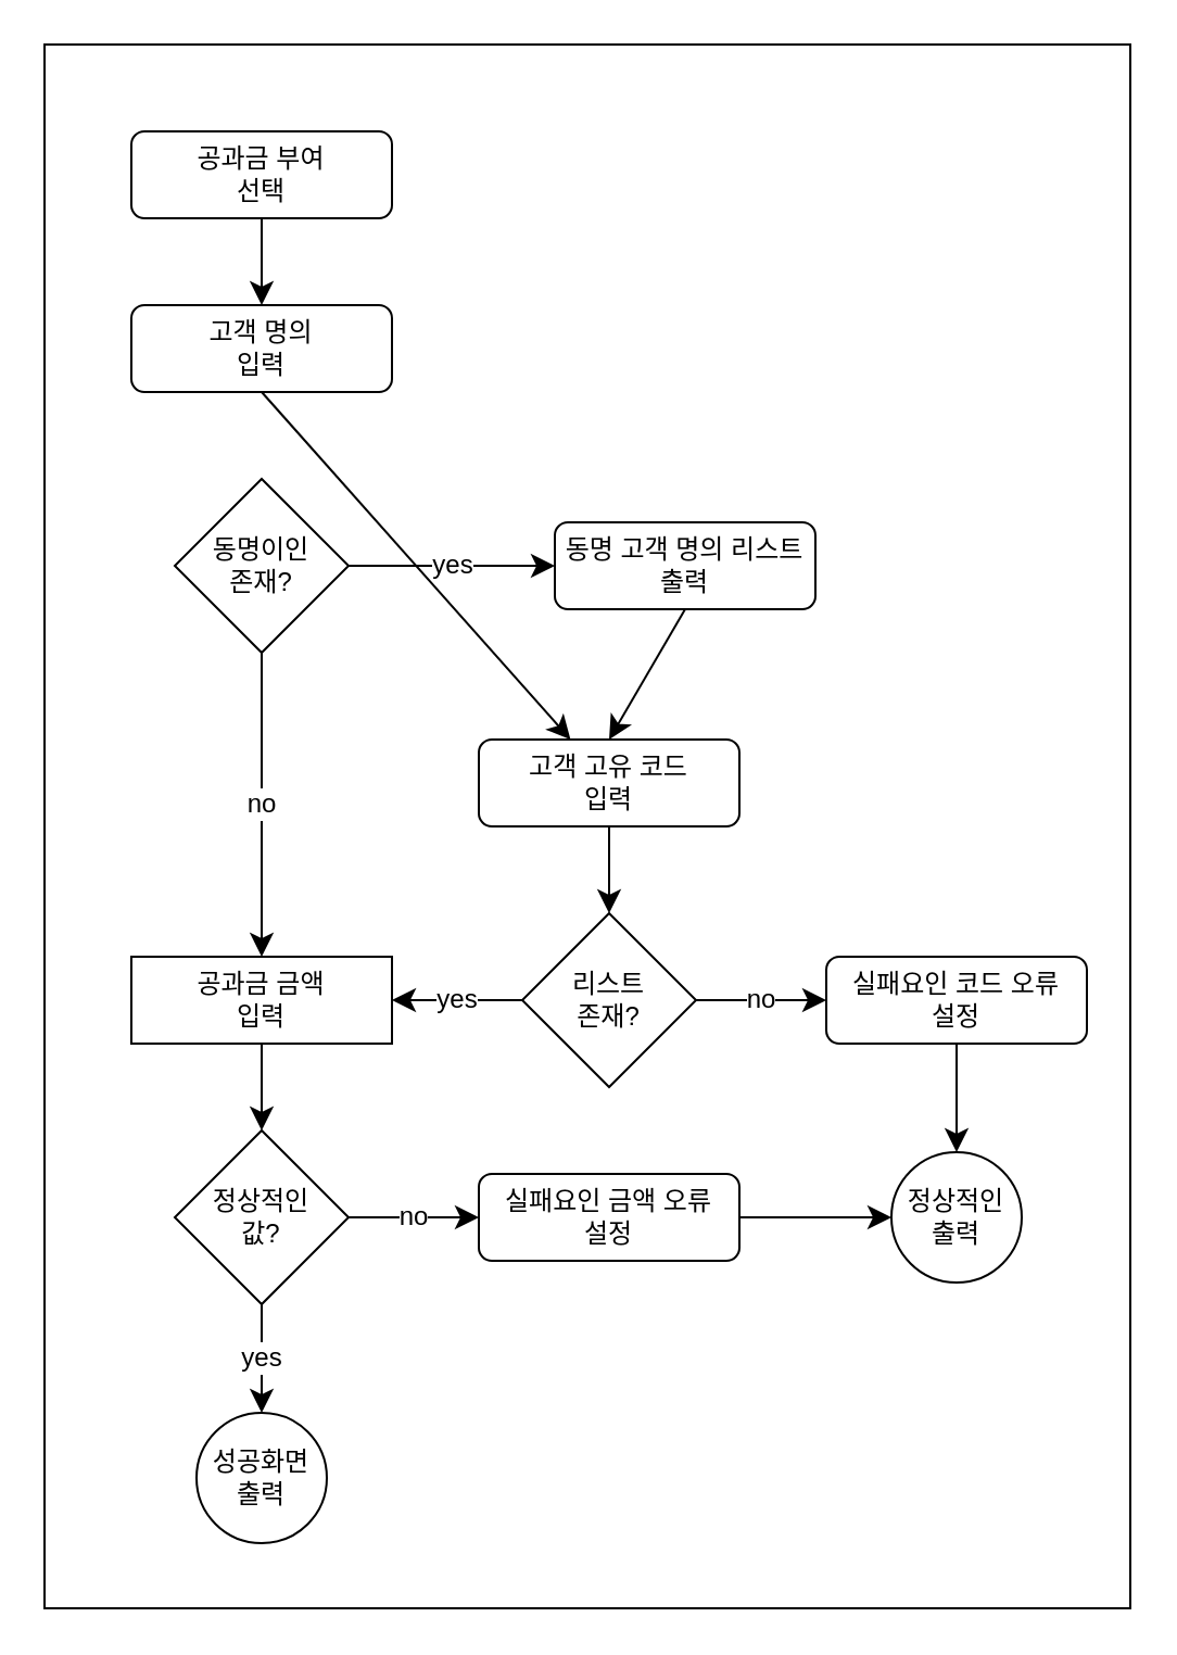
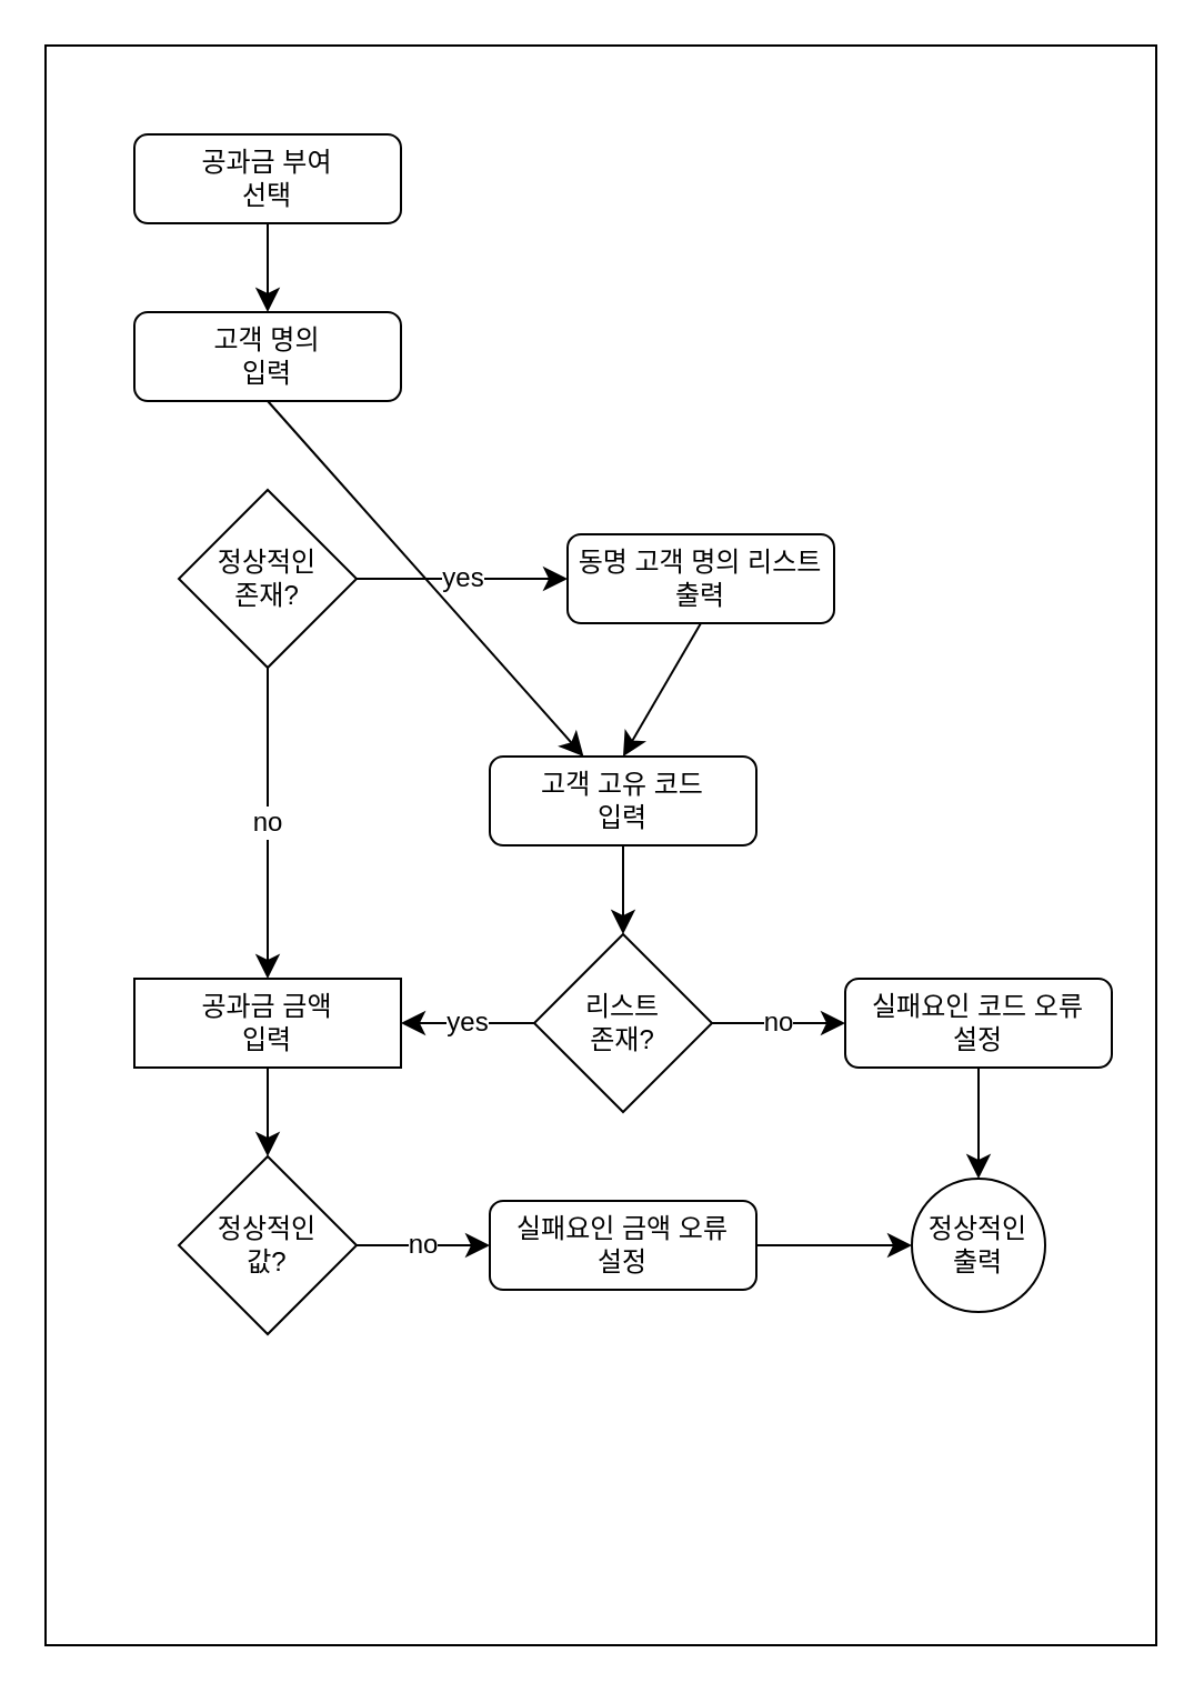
  <mxCell id="0" />
  <mxCell id="1" parent="0" />
  <mxCell id="2" value="" style="rounded=0;whiteSpace=wrap;html=1;fontSize=16;" vertex="1" parent="1"><mxGeometry width="500" height="720" as="geometry" x="20" y="20" /></mxCell>
  <mxCell id="3" style="edgeStyle=none;curved=1;rounded=0;orthogonalLoop=1;jettySize=auto;html=1;exitX=0.5;exitY=1;exitDx=0;exitDy=0;entryX=0.5;entryY=0;entryDx=0;entryDy=0;fontSize=12;startSize=8;endSize=8;" edge="1" parent="1" source="4" target="6"><mxGeometry relative="1" as="geometry" /></mxCell>
  <mxCell id="4" value="공과금 부여&lt;br&gt;선택" style="rounded=1;whiteSpace=wrap;html=1;fontSize=12;glass=0;strokeWidth=1;shadow=0;" parent="1" vertex="1"><mxGeometry x="60" y="60" width="120" height="40" as="geometry" /></mxCell>
  <mxCell id="5" style="edgeStyle=none;curved=1;rounded=0;orthogonalLoop=1;jettySize=auto;html=1;exitX=0.5;exitY=1;exitDx=0;exitDy=0;fontSize=12;startSize=8;endSize=8;" edge="1" parent="1" source="6" target="15"><mxGeometry relative="1" as="geometry" /></mxCell>
  <mxCell id="6" value="고객 명의&lt;br&gt;입력" style="rounded=1;whiteSpace=wrap;html=1;fontSize=12;glass=0;strokeWidth=1;shadow=0;" vertex="1" parent="1"><mxGeometry x="60" y="140" width="120" height="40" as="geometry" /></mxCell>
  <mxCell id="7" value="no" style="edgeStyle=none;curved=1;rounded=0;orthogonalLoop=1;jettySize=auto;html=1;exitX=0.5;exitY=1;exitDx=0;exitDy=0;entryX=0.5;entryY=0;entryDx=0;entryDy=0;fontSize=12;startSize=8;endSize=8;" edge="1" parent="1" source="9" target="13"><mxGeometry relative="1" as="geometry" /></mxCell>
  <mxCell id="8" value="yes" style="edgeStyle=none;curved=1;rounded=0;orthogonalLoop=1;jettySize=auto;html=1;exitX=1;exitY=0.5;exitDx=0;exitDy=0;entryX=0;entryY=0.5;entryDx=0;entryDy=0;fontSize=12;startSize=8;endSize=8;" edge="1" parent="1" source="9" target="11"><mxGeometry relative="1" as="geometry" /></mxCell>
- <mxCell id="9" value="동명이인&lt;br&gt;존재?" style="rhombus;whiteSpace=wrap;html=1;fontSize=12;" vertex="1" parent="1"><mxGeometry x="80" y="220" width="80" height="80" as="geometry" /></mxCell>
+ <mxCell id="9" value="정상적인&lt;br&gt;존재?" style="rhombus;whiteSpace=wrap;html=1;fontSize=12;" vertex="1" parent="1"><mxGeometry x="80" y="220" width="80" height="80" as="geometry" /></mxCell>
  <mxCell id="10" style="edgeStyle=none;curved=1;rounded=0;orthogonalLoop=1;jettySize=auto;html=1;exitX=0.5;exitY=1;exitDx=0;exitDy=0;entryX=0.5;entryY=0;entryDx=0;entryDy=0;fontSize=12;startSize=8;endSize=8;" edge="1" parent="1" source="11" target="15"><mxGeometry relative="1" as="geometry" /></mxCell>
  <mxCell id="11" value="동명 고객 명의 리스트&lt;br&gt;출력" style="rounded=1;whiteSpace=wrap;html=1;fontSize=12;glass=0;strokeWidth=1;shadow=0;" vertex="1" parent="1"><mxGeometry x="255" y="240" width="120" height="40" as="geometry" /></mxCell>
  <mxCell id="12" style="edgeStyle=none;curved=1;rounded=0;orthogonalLoop=1;jettySize=auto;html=1;exitX=0.5;exitY=1;exitDx=0;exitDy=0;fontSize=12;startSize=8;endSize=8;entryX=0.5;entryY=0;entryDx=0;entryDy=0;" edge="1" parent="1" source="13" target="21"><mxGeometry relative="1" as="geometry"><mxPoint x="120" y="520" as="targetPoint" /></mxGeometry></mxCell>
  <mxCell id="13" value="공과금 금액&lt;br&gt;입력" style="whiteSpace=wrap;html=1;fontSize=12;glass=0;strokeWidth=1;shadow=0;rounded=0;" vertex="1" parent="1"><mxGeometry x="60" y="440" width="120" height="40" as="geometry" /></mxCell>
  <mxCell id="14" style="edgeStyle=none;curved=1;rounded=0;orthogonalLoop=1;jettySize=auto;html=1;exitX=0.5;exitY=1;exitDx=0;exitDy=0;entryX=0.5;entryY=0;entryDx=0;entryDy=0;fontSize=12;startSize=8;endSize=8;" edge="1" parent="1" source="15" target="18"><mxGeometry relative="1" as="geometry" /></mxCell>
  <mxCell id="15" value="고객 고유 코드&lt;br&gt;입력" style="rounded=1;whiteSpace=wrap;html=1;fontSize=12;glass=0;strokeWidth=1;shadow=0;" vertex="1" parent="1"><mxGeometry x="220" y="340" width="120" height="40" as="geometry" /></mxCell>
  <mxCell id="16" value="yes" style="edgeStyle=none;curved=1;rounded=0;orthogonalLoop=1;jettySize=auto;html=1;exitX=0;exitY=0.5;exitDx=0;exitDy=0;entryX=1;entryY=0.5;entryDx=0;entryDy=0;fontSize=12;startSize=8;endSize=8;" edge="1" parent="1" source="18" target="13"><mxGeometry relative="1" as="geometry" /></mxCell>
  <mxCell id="17" value="no" style="edgeStyle=none;curved=1;rounded=0;orthogonalLoop=1;jettySize=auto;html=1;exitX=1;exitY=0.5;exitDx=0;exitDy=0;entryX=0;entryY=0.5;entryDx=0;entryDy=0;fontSize=12;startSize=8;endSize=8;" edge="1" parent="1" source="18" target="24"><mxGeometry relative="1" as="geometry" /></mxCell>
  <mxCell id="18" value="리스트&lt;br&gt;존재?" style="rhombus;whiteSpace=wrap;html=1;fontSize=12;" vertex="1" parent="1"><mxGeometry x="240" y="420" width="80" height="80" as="geometry" /></mxCell>
- <mxCell id="19" value="yes" style="edgeStyle=none;curved=1;rounded=0;orthogonalLoop=1;jettySize=auto;html=1;exitX=0.5;exitY=1;exitDx=0;exitDy=0;entryX=0.5;entryY=0;entryDx=0;entryDy=0;fontSize=12;startSize=8;endSize=8;" edge="1" parent="1" source="21" target="22"><mxGeometry relative="1" as="geometry" /></mxCell>
  <mxCell id="20" value="no" style="edgeStyle=none;curved=1;rounded=0;orthogonalLoop=1;jettySize=auto;html=1;exitX=1;exitY=0.5;exitDx=0;exitDy=0;entryX=0;entryY=0.5;entryDx=0;entryDy=0;fontSize=12;startSize=8;endSize=8;" edge="1" parent="1" source="21" target="26"><mxGeometry relative="1" as="geometry" /></mxCell>
  <mxCell id="21" value="정상적인&lt;br&gt;값?" style="rhombus;whiteSpace=wrap;html=1;fontSize=12;" vertex="1" parent="1"><mxGeometry x="80" y="520" width="80" height="80" as="geometry" /></mxCell>
- <mxCell id="22" value="성공화면&lt;br style=&quot;font-size: 12px;&quot;&gt;출력" style="ellipse;whiteSpace=wrap;html=1;fontSize=12;" vertex="1" parent="1"><mxGeometry x="90" y="650" width="60" height="60" as="geometry" /></mxCell>
  <mxCell id="23" style="edgeStyle=none;curved=1;rounded=0;orthogonalLoop=1;jettySize=auto;html=1;exitX=0.5;exitY=1;exitDx=0;exitDy=0;entryX=0.5;entryY=0;entryDx=0;entryDy=0;fontSize=12;startSize=8;endSize=8;" edge="1" parent="1" source="24" target="27"><mxGeometry relative="1" as="geometry" /></mxCell>
  <mxCell id="24" value="실패요인 코드 오류&lt;br&gt;설정" style="rounded=1;whiteSpace=wrap;html=1;fontSize=12;glass=0;strokeWidth=1;shadow=0;" vertex="1" parent="1"><mxGeometry x="380" y="440" width="120" height="40" as="geometry" /></mxCell>
  <mxCell id="25" style="edgeStyle=none;curved=1;rounded=0;orthogonalLoop=1;jettySize=auto;html=1;exitX=1;exitY=0.5;exitDx=0;exitDy=0;entryX=0;entryY=0.5;entryDx=0;entryDy=0;fontSize=12;startSize=8;endSize=8;" edge="1" parent="1" source="26" target="27"><mxGeometry relative="1" as="geometry" /></mxCell>
  <mxCell id="26" value="실패요인 금액 오류&lt;br&gt;설정" style="rounded=1;whiteSpace=wrap;html=1;fontSize=12;glass=0;strokeWidth=1;shadow=0;" vertex="1" parent="1"><mxGeometry x="220" y="540" width="120" height="40" as="geometry" /></mxCell>
  <mxCell id="27" value="정상적인&lt;br&gt;출력" style="ellipse;whiteSpace=wrap;html=1;fontSize=12;" vertex="1" parent="1"><mxGeometry x="410" y="530" width="60" height="60" as="geometry" /></mxCell>
